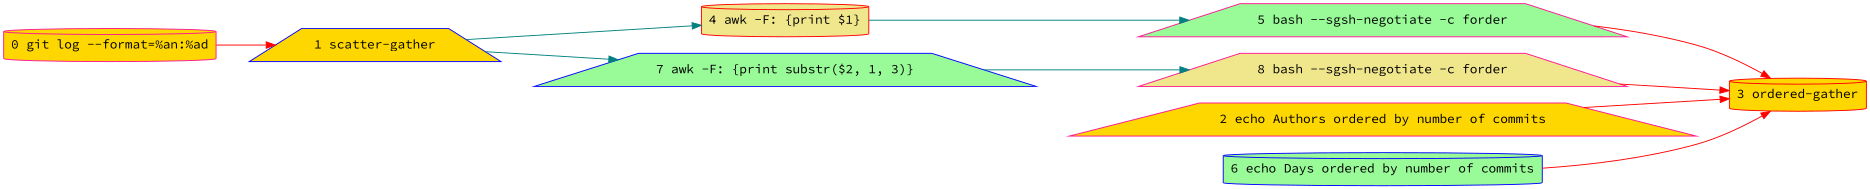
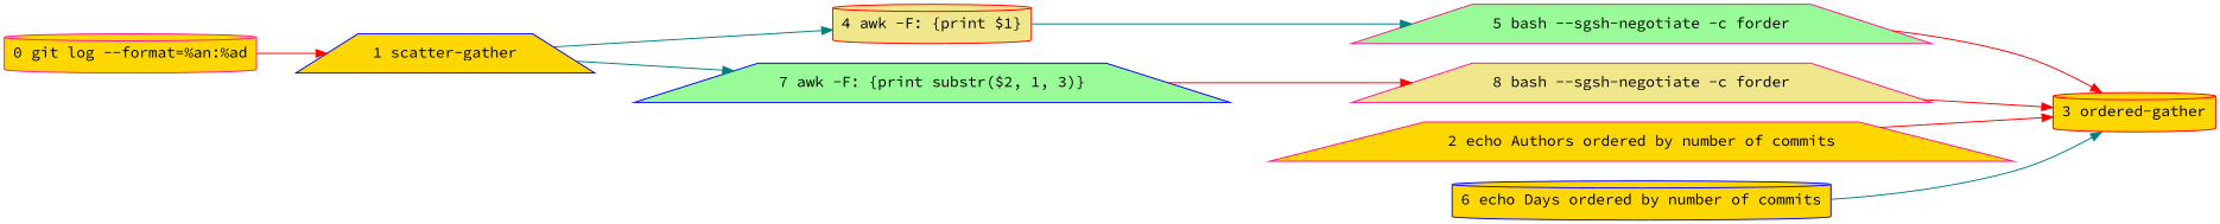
  digraph {
    fontname="Source Code Pro"
    rankdir=LR
    node [color=deeppink fillcolor=gold fontname="Source Code Pro" shape=trapezium style=filled]
    edge [color=red fontname="Source Code Pro"]
    n1 [label="0 git log --format=%an:%ad" shape=cylinder]
    n2 [color=blue label="1 scatter-gather"]
    n3 [color=red fillcolor=khaki label="4 awk -F: {print $1}" shape=cylinder]
    n4 [color=blue fillcolor=palegreen label="7 awk -F: {print substr($2, 1, 3)}"]
    n5 [fillcolor=palegreen label="5 bash --sgsh-negotiate -c forder"]
    n6 [fillcolor=khaki label="8 bash --sgsh-negotiate -c forder"]
    n7 [color=red label="3 ordered-gather" shape=cylinder]
    n8 [label="2 echo Authors ordered by number of commits"]
-   n9 [color=blue fillcolor=palegreen label="6 echo Days ordered by number of commits" shape=cylinder]
+   n9 [color=blue label="6 echo Days ordered by number of commits" shape=cylinder]
    n1 -> n2
    n2 -> n3 [color=teal]
    n2 -> n4 [color=teal]
    n3 -> n5 [color=teal]
-   n4 -> n6 [color=teal]
+   n4 -> n6
    n5 -> n7
    n6 -> n7
    n8 -> n7
-   n9 -> n7
+   n9 -> n7 [color=teal]
  }
